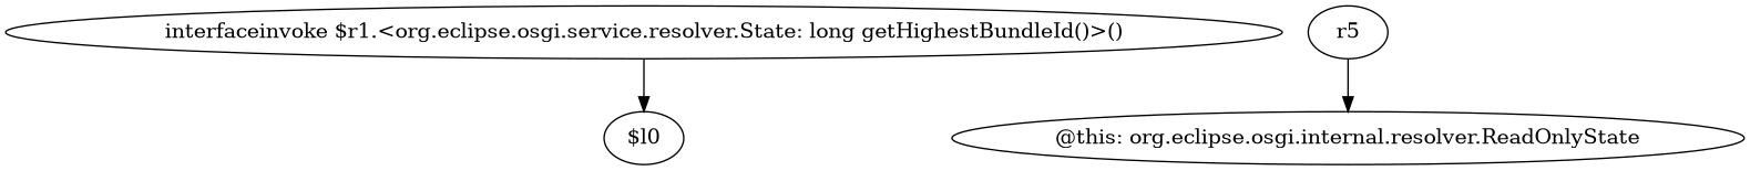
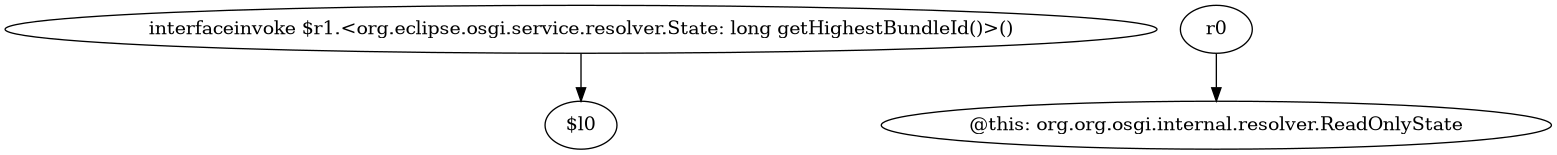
  digraph {
    n1 [label="interfaceinvoke $r1.<org.eclipse.osgi.service.resolver.State: long getHighestBundleId()>()"]
    n2 [label="$l0"]
-   n3 [label="@this: org.eclipse.osgi.internal.resolver.ReadOnlyState"]
-   n4 [label=r5]
+   n3 [label="@this: org.org.osgi.internal.resolver.ReadOnlyState"]
+   n4 [label=r0]
    n1 -> n2
    n4 -> n3
  }
